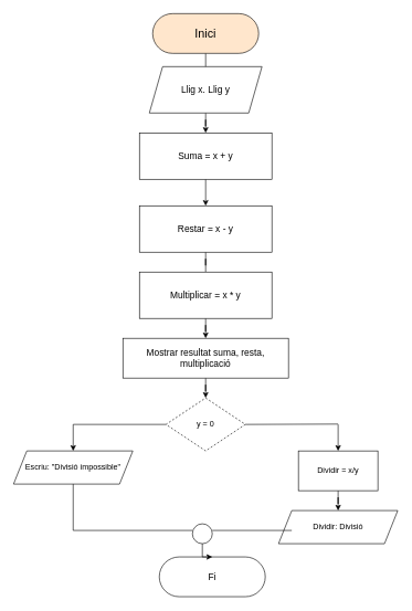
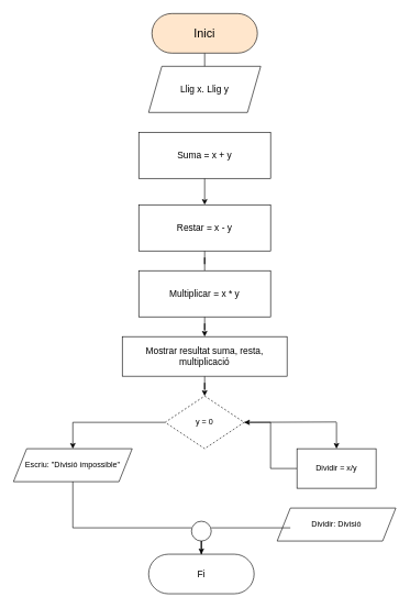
  <mxCell id="0" />
  <mxCell id="1" parent="0" />
  <mxCell id="2" style="edgeStyle=orthogonalEdgeStyle;rounded=0;orthogonalLoop=1;jettySize=auto;html=1;entryX=0.5;entryY=0;entryDx=0;entryDy=0;" parent="1" source="3" edge="1"><mxGeometry relative="1" as="geometry"><mxPoint x="310" y="160" as="targetPoint" /></mxGeometry></mxCell>
  <mxCell id="3" value="&lt;font style=&quot;font-size: 18px&quot;&gt;Inici&lt;/font&gt;" style="rounded=1;whiteSpace=wrap;html=1;arcSize=50;fillColor=#ffe6cc;" parent="1" vertex="1"><mxGeometry x="230" y="20" width="160" height="60" as="geometry" /></mxCell>
- <mxCell id="4" value="&lt;font style=&quot;font-size: 14px&quot;&gt;Fi&lt;/font&gt;" style="rounded=1;whiteSpace=wrap;html=1;arcSize=50;" parent="1" vertex="1"><mxGeometry x="240" y="840" width="160" height="60" as="geometry" /></mxCell>
+ <mxCell id="4" value="&lt;font style=&quot;font-size: 14px&quot;&gt;Fi&lt;/font&gt;" style="rounded=1;whiteSpace=wrap;html=1;arcSize=50;" parent="1" vertex="1"><mxGeometry x="225" y="840" width="160" height="60" as="geometry" /></mxCell>
  <mxCell id="5" style="edgeStyle=orthogonalEdgeStyle;rounded=0;orthogonalLoop=1;jettySize=auto;html=1;entryX=0.5;entryY=0;entryDx=0;entryDy=0;" edge="1" parent="1" source="6" target="8"><mxGeometry relative="1" as="geometry" /></mxCell>
  <mxCell id="6" value="&lt;font style=&quot;font-size: 14px&quot;&gt;Suma = x + y&lt;/font&gt;" style="rounded=0;whiteSpace=wrap;html=1;" parent="1" vertex="1"><mxGeometry x="210" y="200" width="200" height="70" as="geometry" /></mxCell>
  <mxCell id="7" style="edgeStyle=orthogonalEdgeStyle;rounded=0;orthogonalLoop=1;jettySize=auto;html=1;entryX=0.5;entryY=0;entryDx=0;entryDy=0;endArrow=none;" edge="1" parent="1" source="8" target="10"><mxGeometry relative="1" as="geometry" /></mxCell>
  <mxCell id="8" value="&lt;font style=&quot;font-size: 14px&quot;&gt;Restar = x - y&lt;/font&gt;" style="rounded=0;whiteSpace=wrap;html=1;" parent="1" vertex="1"><mxGeometry x="210" y="310" width="200" height="70" as="geometry" /></mxCell>
  <mxCell id="9" style="edgeStyle=orthogonalEdgeStyle;rounded=0;orthogonalLoop=1;jettySize=auto;html=1;entryX=0.5;entryY=0;entryDx=0;entryDy=0;" edge="1" parent="1" source="10" target="12"><mxGeometry relative="1" as="geometry" /></mxCell>
  <mxCell id="10" value="&lt;font style=&quot;font-size: 14px&quot;&gt;Multiplicar = x * y&lt;/font&gt;" style="rounded=0;whiteSpace=wrap;html=1;" parent="1" vertex="1"><mxGeometry x="210" y="410" width="200" height="70" as="geometry" /></mxCell>
  <mxCell id="11" style="edgeStyle=orthogonalEdgeStyle;rounded=0;orthogonalLoop=1;jettySize=auto;html=1;entryX=0.5;entryY=0;entryDx=0;entryDy=0;" edge="1" parent="1" source="12" target="17"><mxGeometry relative="1" as="geometry" /></mxCell>
  <mxCell id="12" value="&lt;font style=&quot;font-size: 14px&quot;&gt;Mostrar resultat suma, resta, multiplicació&lt;/font&gt;" style="rounded=0;whiteSpace=wrap;html=1;" parent="1" vertex="1"><mxGeometry x="185" y="510" width="250" height="60" as="geometry" /></mxCell>
- <mxCell id="13" style="edgeStyle=orthogonalEdgeStyle;rounded=0;orthogonalLoop=1;jettySize=auto;html=1;entryX=0.5;entryY=0;entryDx=0;entryDy=0;" edge="1" parent="1" source="14" target="6"><mxGeometry relative="1" as="geometry" /></mxCell>
  <mxCell id="14" value="&lt;span style=&quot;font-size: 14px&quot;&gt;Llig x. Llig y&lt;/span&gt;" style="shape=parallelogram;perimeter=parallelogramPerimeter;whiteSpace=wrap;html=1;fixedSize=1;" vertex="1" parent="1"><mxGeometry x="225" y="100" width="170" height="70" as="geometry" /></mxCell>
  <mxCell id="15" value="" style="endArrow=classic;html=1;" edge="1" parent="1"><mxGeometry width="50" height="50" relative="1" as="geometry"><mxPoint x="110" y="640" as="sourcePoint" /><mxPoint x="110" y="680" as="targetPoint" /></mxGeometry></mxCell>
  <mxCell id="16" value="" style="endArrow=classic;html=1;" edge="1" parent="1"><mxGeometry width="50" height="50" relative="1" as="geometry"><mxPoint x="510" y="640" as="sourcePoint" /><mxPoint x="510" y="680" as="targetPoint" /></mxGeometry></mxCell>
  <mxCell id="17" value="y = 0" style="rhombus;whiteSpace=wrap;html=1;dashed=1;" vertex="1" parent="1"><mxGeometry x="250" y="600" width="120" height="80" as="geometry" /></mxCell>
  <mxCell id="18" value="" style="endArrow=none;html=1;entryX=0;entryY=0.5;entryDx=0;entryDy=0;" edge="1" parent="1" target="17"><mxGeometry width="50" height="50" relative="1" as="geometry"><mxPoint x="110" y="640" as="sourcePoint" /><mxPoint x="290" y="590" as="targetPoint" /></mxGeometry></mxCell>
  <mxCell id="19" value="" style="endArrow=none;html=1;entryX=0;entryY=0.5;entryDx=0;entryDy=0;exitX=1;exitY=0.5;exitDx=0;exitDy=0;" edge="1" parent="1" source="17"><mxGeometry width="50" height="50" relative="1" as="geometry"><mxPoint x="370" y="639.5" as="sourcePoint" /><mxPoint x="510" y="639.5" as="targetPoint" /></mxGeometry></mxCell>
  <mxCell id="20" value="Escriu: &quot;Divisió impossible&quot;" style="shape=parallelogram;perimeter=parallelogramPerimeter;whiteSpace=wrap;html=1;fixedSize=1;" vertex="1" parent="1"><mxGeometry x="20" y="680" width="180" height="50" as="geometry" /></mxCell>
- <mxCell id="21" style="edgeStyle=orthogonalEdgeStyle;rounded=0;orthogonalLoop=1;jettySize=auto;html=1;entryX=0.5;entryY=0;entryDx=0;entryDy=0;" edge="1" parent="1" source="22" target="23"><mxGeometry relative="1" as="geometry" /></mxCell>
+ <mxCell id="21" style="edgeStyle=orthogonalEdgeStyle;rounded=0;orthogonalLoop=1;jettySize=auto;html=1;" edge="1" parent="1" source="22" target="17"><mxGeometry relative="1" as="geometry" /></mxCell>
  <mxCell id="22" value="Dividir = x/y" style="rounded=0;whiteSpace=wrap;html=1;" vertex="1" parent="1"><mxGeometry x="450" y="680" width="120" height="60" as="geometry" /></mxCell>
  <mxCell id="23" value="Dividir: Divisió" style="shape=parallelogram;perimeter=parallelogramPerimeter;whiteSpace=wrap;html=1;fixedSize=1;" vertex="1" parent="1"><mxGeometry x="420" y="770" width="180" height="50" as="geometry" /></mxCell>
  <mxCell id="24" value="" style="endArrow=none;html=1;" edge="1" parent="1"><mxGeometry width="50" height="50" relative="1" as="geometry"><mxPoint x="110" y="800" as="sourcePoint" /><mxPoint x="290" y="800" as="targetPoint" /></mxGeometry></mxCell>
  <mxCell id="25" value="" style="endArrow=none;html=1;exitX=0.5;exitY=1;exitDx=0;exitDy=0;" edge="1" parent="1" source="20"><mxGeometry width="50" height="50" relative="1" as="geometry"><mxPoint x="260" y="790" as="sourcePoint" /><mxPoint x="110" y="800" as="targetPoint" /></mxGeometry></mxCell>
  <mxCell id="26" value="" style="endArrow=none;html=1;" edge="1" parent="1"><mxGeometry width="50" height="50" relative="1" as="geometry"><mxPoint x="320" y="800" as="sourcePoint" /><mxPoint x="440" y="800" as="targetPoint" /></mxGeometry></mxCell>
  <mxCell id="27" style="edgeStyle=orthogonalEdgeStyle;rounded=0;orthogonalLoop=1;jettySize=auto;html=1;" edge="1" parent="1" source="28" target="4"><mxGeometry relative="1" as="geometry" /></mxCell>
  <mxCell id="28" value="" style="ellipse;whiteSpace=wrap;html=1;aspect=fixed;" vertex="1" parent="1"><mxGeometry x="290" y="790" width="30" height="30" as="geometry" /></mxCell>
